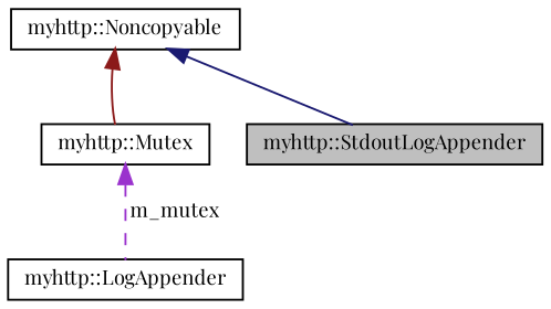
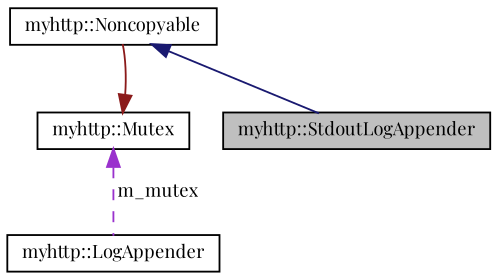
  digraph {
    fontname="Playfair Display"
    node [color=black fillcolor=white fontname="Playfair Display" fontsize=10 shape=record style=filled]
    edge [dir=back fontname="Playfair Display" fontsize=10 labelfontname=Helvetica labelfontsize=10 style=solid]
    n1 [fillcolor=grey75 fontcolor=black height=0.2 label="myhttp::StdoutLogAppender" width=0.4]
    n2 [height=0.2 label="myhttp::LogAppender" width=0.4]
    n3 [height=0.2 label="myhttp::Mutex" width=0.4]
    n4 [height=0.2 label="myhttp::Noncopyable" width=0.4]
    n3 -> n2 [color=darkorchid3 label=" m_mutex" style=dashed]
    n4 -> n1 [color=midnightblue]
-   n4 -> n3 [color=firebrick4]
+   n3 -> n4 [color=firebrick4]
  }
